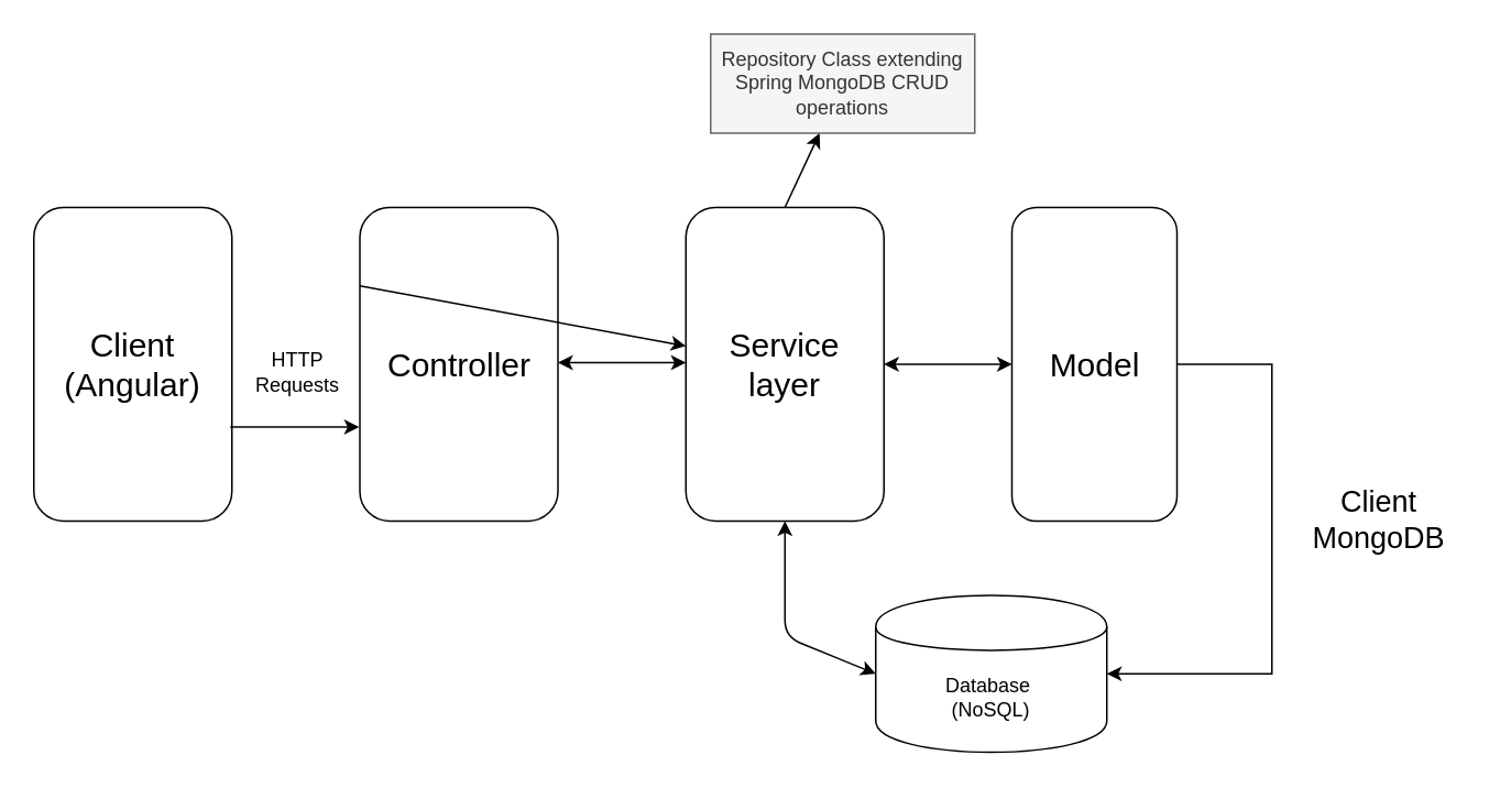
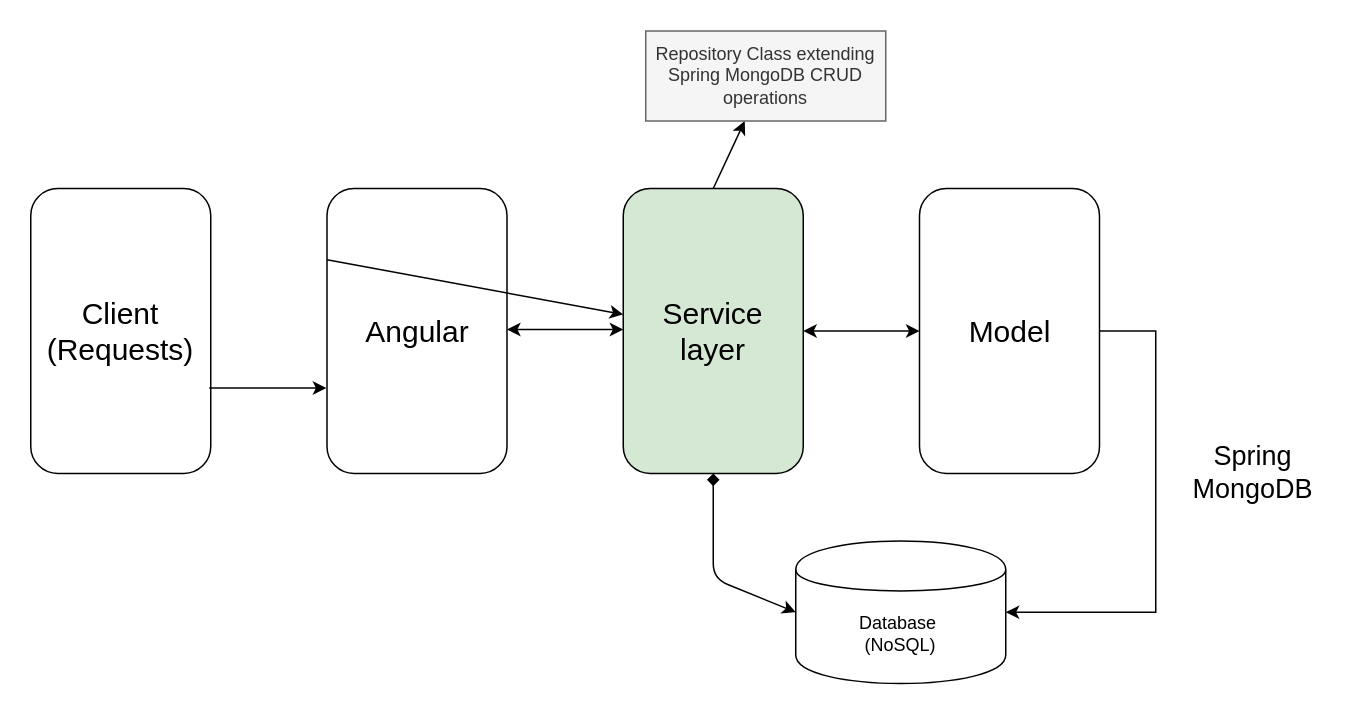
  <mxCell id="0" />
  <mxCell id="1" parent="0" />
- <mxCell id="2" value="&lt;font style=&quot;font-size: 20px&quot;&gt;Client&lt;br&gt;(Angular)&lt;br&gt;&lt;/font&gt;" style="rounded=1;whiteSpace=wrap;html=1;" vertex="1" parent="1"><mxGeometry x="20" y="125" width="120" height="190" as="geometry" /></mxCell>
- <mxCell id="3" value="&lt;font style=&quot;font-size: 20px&quot;&gt;Controller&lt;br&gt;&lt;/font&gt;" style="rounded=1;whiteSpace=wrap;html=1;" vertex="1" parent="1"><mxGeometry x="217.5" y="125" width="120" height="190" as="geometry" /></mxCell>
- <mxCell id="4" value="&lt;font style=&quot;font-size: 20px&quot;&gt;Service &lt;br&gt;layer&lt;/font&gt;" style="rounded=1;whiteSpace=wrap;html=1;" vertex="1" parent="1"><mxGeometry x="415" y="125" width="120" height="190" as="geometry" /></mxCell>
+ <mxCell id="2" value="&lt;font style=&quot;font-size: 20px&quot;&gt;Client&lt;br&gt;(Requests)&lt;br&gt;&lt;/font&gt;" style="rounded=1;whiteSpace=wrap;html=1;" vertex="1" parent="1"><mxGeometry x="20" y="125" width="120" height="190" as="geometry" /></mxCell>
+ <mxCell id="3" value="&lt;font style=&quot;font-size: 20px&quot;&gt;Angular&lt;br&gt;&lt;/font&gt;" style="rounded=1;whiteSpace=wrap;html=1;" vertex="1" parent="1"><mxGeometry x="217.5" y="125" width="120" height="190" as="geometry" /></mxCell>
+ <mxCell id="4" value="&lt;font style=&quot;font-size: 20px&quot;&gt;Service &lt;br&gt;layer&lt;/font&gt;" style="rounded=1;whiteSpace=wrap;html=1;fillColor=#d5e8d4;" vertex="1" parent="1"><mxGeometry x="415" y="125" width="120" height="190" as="geometry" /></mxCell>
  <mxCell id="5" style="edgeStyle=orthogonalEdgeStyle;rounded=0;orthogonalLoop=1;jettySize=auto;html=1;entryX=1;entryY=0.5;entryDx=0;entryDy=0;" edge="1" parent="1" source="6" target="7"><mxGeometry relative="1" as="geometry"><Array as="points"><mxPoint x="770" y="220" /><mxPoint x="770" y="408" /></Array></mxGeometry></mxCell>
- <mxCell id="6" value="&lt;font style=&quot;font-size: 20px&quot;&gt;Model&lt;/font&gt;" style="rounded=1;whiteSpace=wrap;html=1;" vertex="1" parent="1"><mxGeometry x="612.5" y="125" width="100" height="190" as="geometry" /></mxCell>
+ <mxCell id="6" value="&lt;font style=&quot;font-size: 20px&quot;&gt;Model&lt;/font&gt;" style="rounded=1;whiteSpace=wrap;html=1;" vertex="1" parent="1"><mxGeometry x="612.5" y="125" width="120" height="190" as="geometry" /></mxCell>
  <mxCell id="7" value="Database&amp;nbsp;&lt;br&gt;(NoSQL)" style="shape=cylinder;whiteSpace=wrap;html=1;boundedLbl=1;backgroundOutline=1;" vertex="1" parent="1"><mxGeometry x="530" y="360" width="140" height="95" as="geometry" /></mxCell>
- <mxCell id="8" value="&lt;font style=&quot;font-size: 18px&quot;&gt;Client MongoDB&lt;/font&gt;" style="text;html=1;strokeColor=none;fillColor=none;align=center;verticalAlign=middle;whiteSpace=wrap;rounded=0;" vertex="1" parent="1"><mxGeometry x="790" y="305" width="90" height="20" as="geometry" /></mxCell>
+ <mxCell id="8" value="&lt;font style=&quot;font-size: 18px&quot;&gt;Spring MongoDB&lt;/font&gt;" style="text;html=1;strokeColor=none;fillColor=none;align=center;verticalAlign=middle;whiteSpace=wrap;rounded=0;" vertex="1" parent="1"><mxGeometry x="790" y="305" width="90" height="20" as="geometry" /></mxCell>
  <mxCell id="9" value="" style="endArrow=classic;startArrow=classic;html=1;entryX=0;entryY=0.5;entryDx=0;entryDy=0;exitX=1;exitY=0.5;exitDx=0;exitDy=0;" edge="1" parent="1" source="4" target="6"><mxGeometry width="50" height="50" relative="1" as="geometry"><mxPoint x="20" y="525" as="sourcePoint" /><mxPoint x="70" y="475" as="targetPoint" /></mxGeometry></mxCell>
  <mxCell id="10" value="" style="endArrow=classic;startArrow=classic;html=1;entryX=0;entryY=0.5;entryDx=0;entryDy=0;exitX=1;exitY=0.5;exitDx=0;exitDy=0;" edge="1" parent="1"><mxGeometry width="50" height="50" relative="1" as="geometry"><mxPoint x="337.5" y="219" as="sourcePoint" /><mxPoint x="415" y="219" as="targetPoint" /></mxGeometry></mxCell>
  <mxCell id="11" value="" style="endArrow=classic;html=1;" edge="1" parent="1" target="12"><mxGeometry width="50" height="50" relative="1" as="geometry"><mxPoint x="475" y="125" as="sourcePoint" /><mxPoint x="465" y="65" as="targetPoint" /></mxGeometry></mxCell>
  <mxCell id="12" value="Repository Class extending Spring MongoDB CRUD operations" style="rounded=0;whiteSpace=wrap;html=1;fillColor=#f5f5f5;strokeColor=#666666;fontColor=#333333;" vertex="1" parent="1"><mxGeometry x="430" y="20" width="160" height="60" as="geometry" /></mxCell>
- <mxCell id="13" value="HTTP&lt;br&gt;Requests" style="text;html=1;strokeColor=none;fillColor=none;align=center;verticalAlign=middle;whiteSpace=wrap;rounded=0;" vertex="1" parent="1"><mxGeometry x="160" y="215" width="40" height="20" as="geometry" /></mxCell>
  <mxCell id="14" value="" style="endArrow=classic;html=1;entryX=-0.004;entryY=0.7;entryDx=0;entryDy=0;entryPerimeter=0;" edge="1" parent="1" target="3"><mxGeometry width="50" height="50" relative="1" as="geometry"><mxPoint x="139" y="258" as="sourcePoint" /><mxPoint x="250" y="300" as="targetPoint" /></mxGeometry></mxCell>
  <mxCell id="15" value="" style="endArrow=classic;html=1;exitX=0;exitY=0.25;exitDx=0;exitDy=0;" edge="1" parent="1" source="3" target="4"><mxGeometry width="50" height="50" relative="1" as="geometry"><mxPoint x="139.5" y="185" as="sourcePoint" /><mxPoint x="170" y="135" as="targetPoint" /></mxGeometry></mxCell>
- <mxCell id="16" value="" style="endArrow=classic;startArrow=classic;html=1;entryX=0.5;entryY=1;entryDx=0;entryDy=0;exitX=0;exitY=0.5;exitDx=0;exitDy=0;" edge="1" parent="1" source="7" target="4"><mxGeometry width="50" height="50" relative="1" as="geometry"><mxPoint x="320" y="425" as="sourcePoint" /><mxPoint x="370" y="375" as="targetPoint" /><Array as="points"><mxPoint x="475" y="385" /></Array></mxGeometry></mxCell>
+ <mxCell id="16" value="" style="endArrow=diamond;startArrow=classic;html=1;entryX=0.5;entryY=1;entryDx=0;entryDy=0;exitX=0;exitY=0.5;exitDx=0;exitDy=0;" edge="1" parent="1" source="7" target="4"><mxGeometry width="50" height="50" relative="1" as="geometry"><mxPoint x="320" y="425" as="sourcePoint" /><mxPoint x="370" y="375" as="targetPoint" /><Array as="points"><mxPoint x="475" y="385" /></Array></mxGeometry></mxCell>
